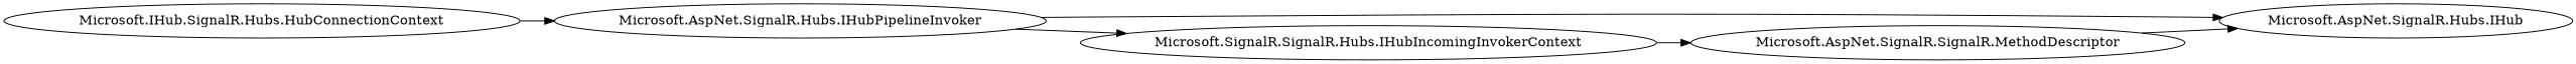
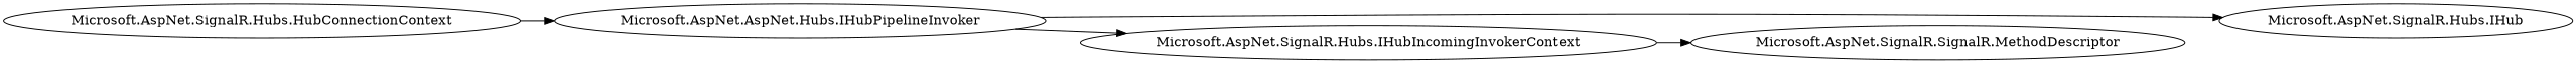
  digraph {
    fontsize=10
    rankdir=LR
-   "Microsoft.AspNet.SignalR.Hubs.IHubPipelineInvoker"
-   "Microsoft.AspNet.SignalR.Hubs.HubConnectionContext" [label="Microsoft.IHub.SignalR.Hubs.HubConnectionContext"]
+   "Microsoft.AspNet.SignalR.Hubs.IHubPipelineInvoker" [label="Microsoft.AspNet.AspNet.Hubs.IHubPipelineInvoker"]
+   "Microsoft.AspNet.SignalR.Hubs.HubConnectionContext"
    "Microsoft.AspNet.SignalR.Hubs.IHub"
    n4 [label="Microsoft.AspNet.SignalR.SignalR.MethodDescriptor"]
-   "Microsoft.AspNet.SignalR.Hubs.IHubIncomingInvokerContext" [label="Microsoft.SignalR.SignalR.Hubs.IHubIncomingInvokerContext"]
+   "Microsoft.AspNet.SignalR.Hubs.IHubIncomingInvokerContext"
    subgraph sub_1 {
      rank=none
      "Microsoft.AspNet.SignalR.Hubs.IHubPipelineInvoker"
    }
    subgraph sub_2 {
      rank=none
      "Microsoft.AspNet.SignalR.Hubs.HubConnectionContext"
    }
    subgraph sub_3 {
      rank=none
      "Microsoft.AspNet.SignalR.Hubs.IHub"
      n4
    }
    subgraph sub_4 {
      rank=none
      "Microsoft.AspNet.SignalR.Hubs.IHub"
      "Microsoft.AspNet.SignalR.Hubs.IHubIncomingInvokerContext"
    }
    subgraph sub_5 {
      rank=none
      "Microsoft.AspNet.SignalR.Hubs.IHub"
    }
    "Microsoft.AspNet.SignalR.Hubs.IHubPipelineInvoker" -> "Microsoft.AspNet.SignalR.Hubs.IHub"
    "Microsoft.AspNet.SignalR.Hubs.IHubPipelineInvoker" -> "Microsoft.AspNet.SignalR.Hubs.IHubIncomingInvokerContext"
    "Microsoft.AspNet.SignalR.Hubs.HubConnectionContext" -> "Microsoft.AspNet.SignalR.Hubs.IHubPipelineInvoker"
-   n4 -> "Microsoft.AspNet.SignalR.Hubs.IHub"
    "Microsoft.AspNet.SignalR.Hubs.IHubIncomingInvokerContext" -> n4
  }
